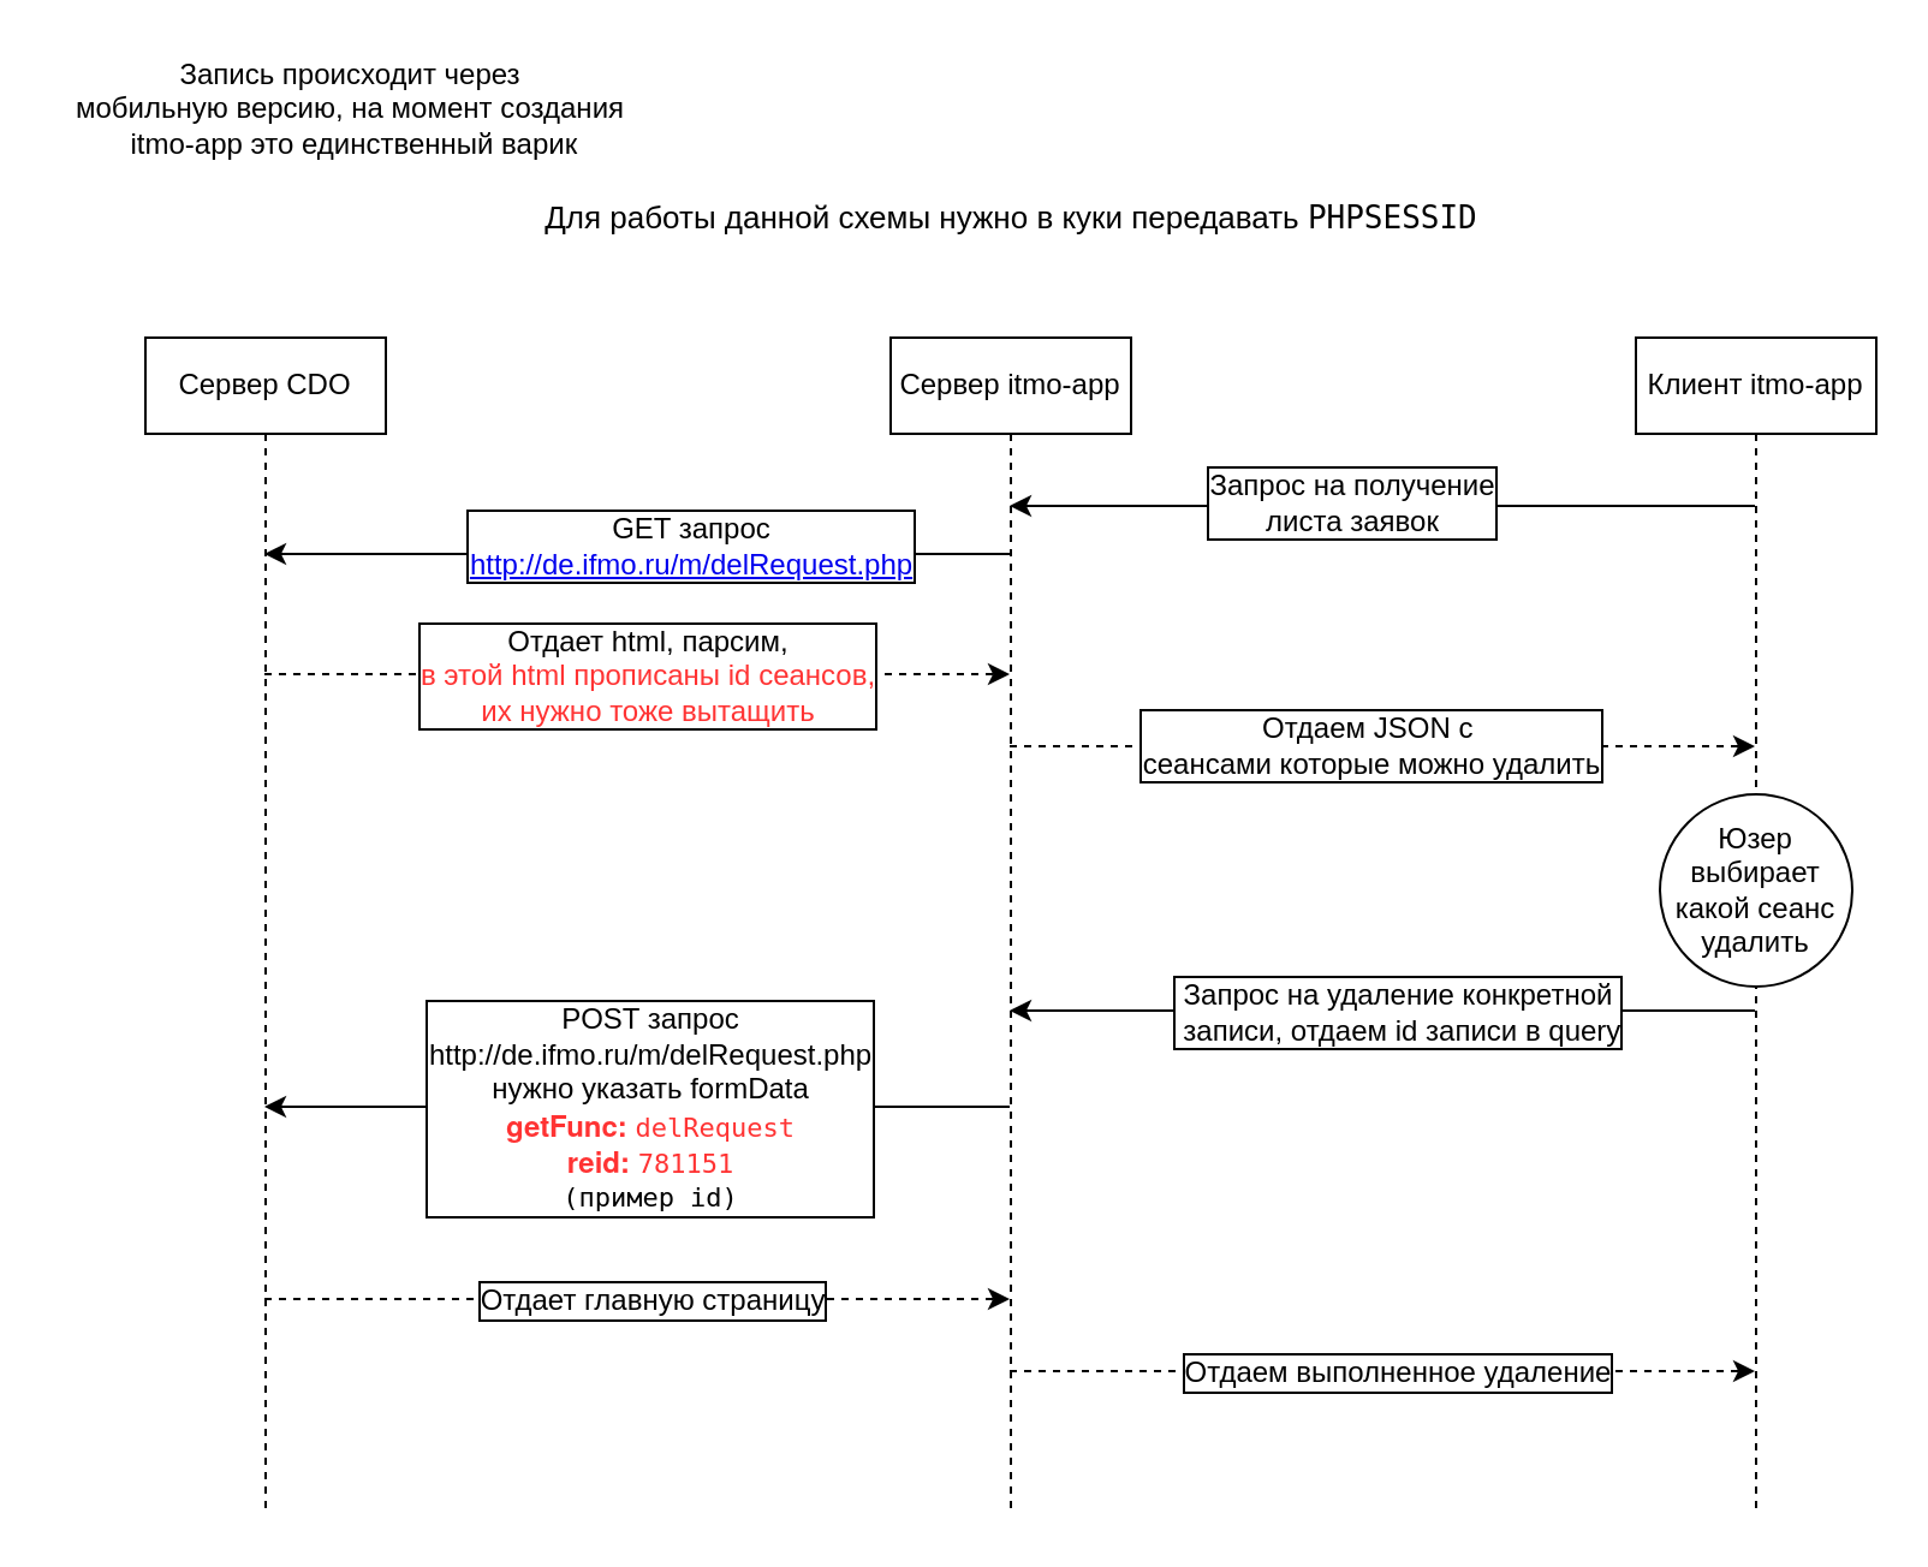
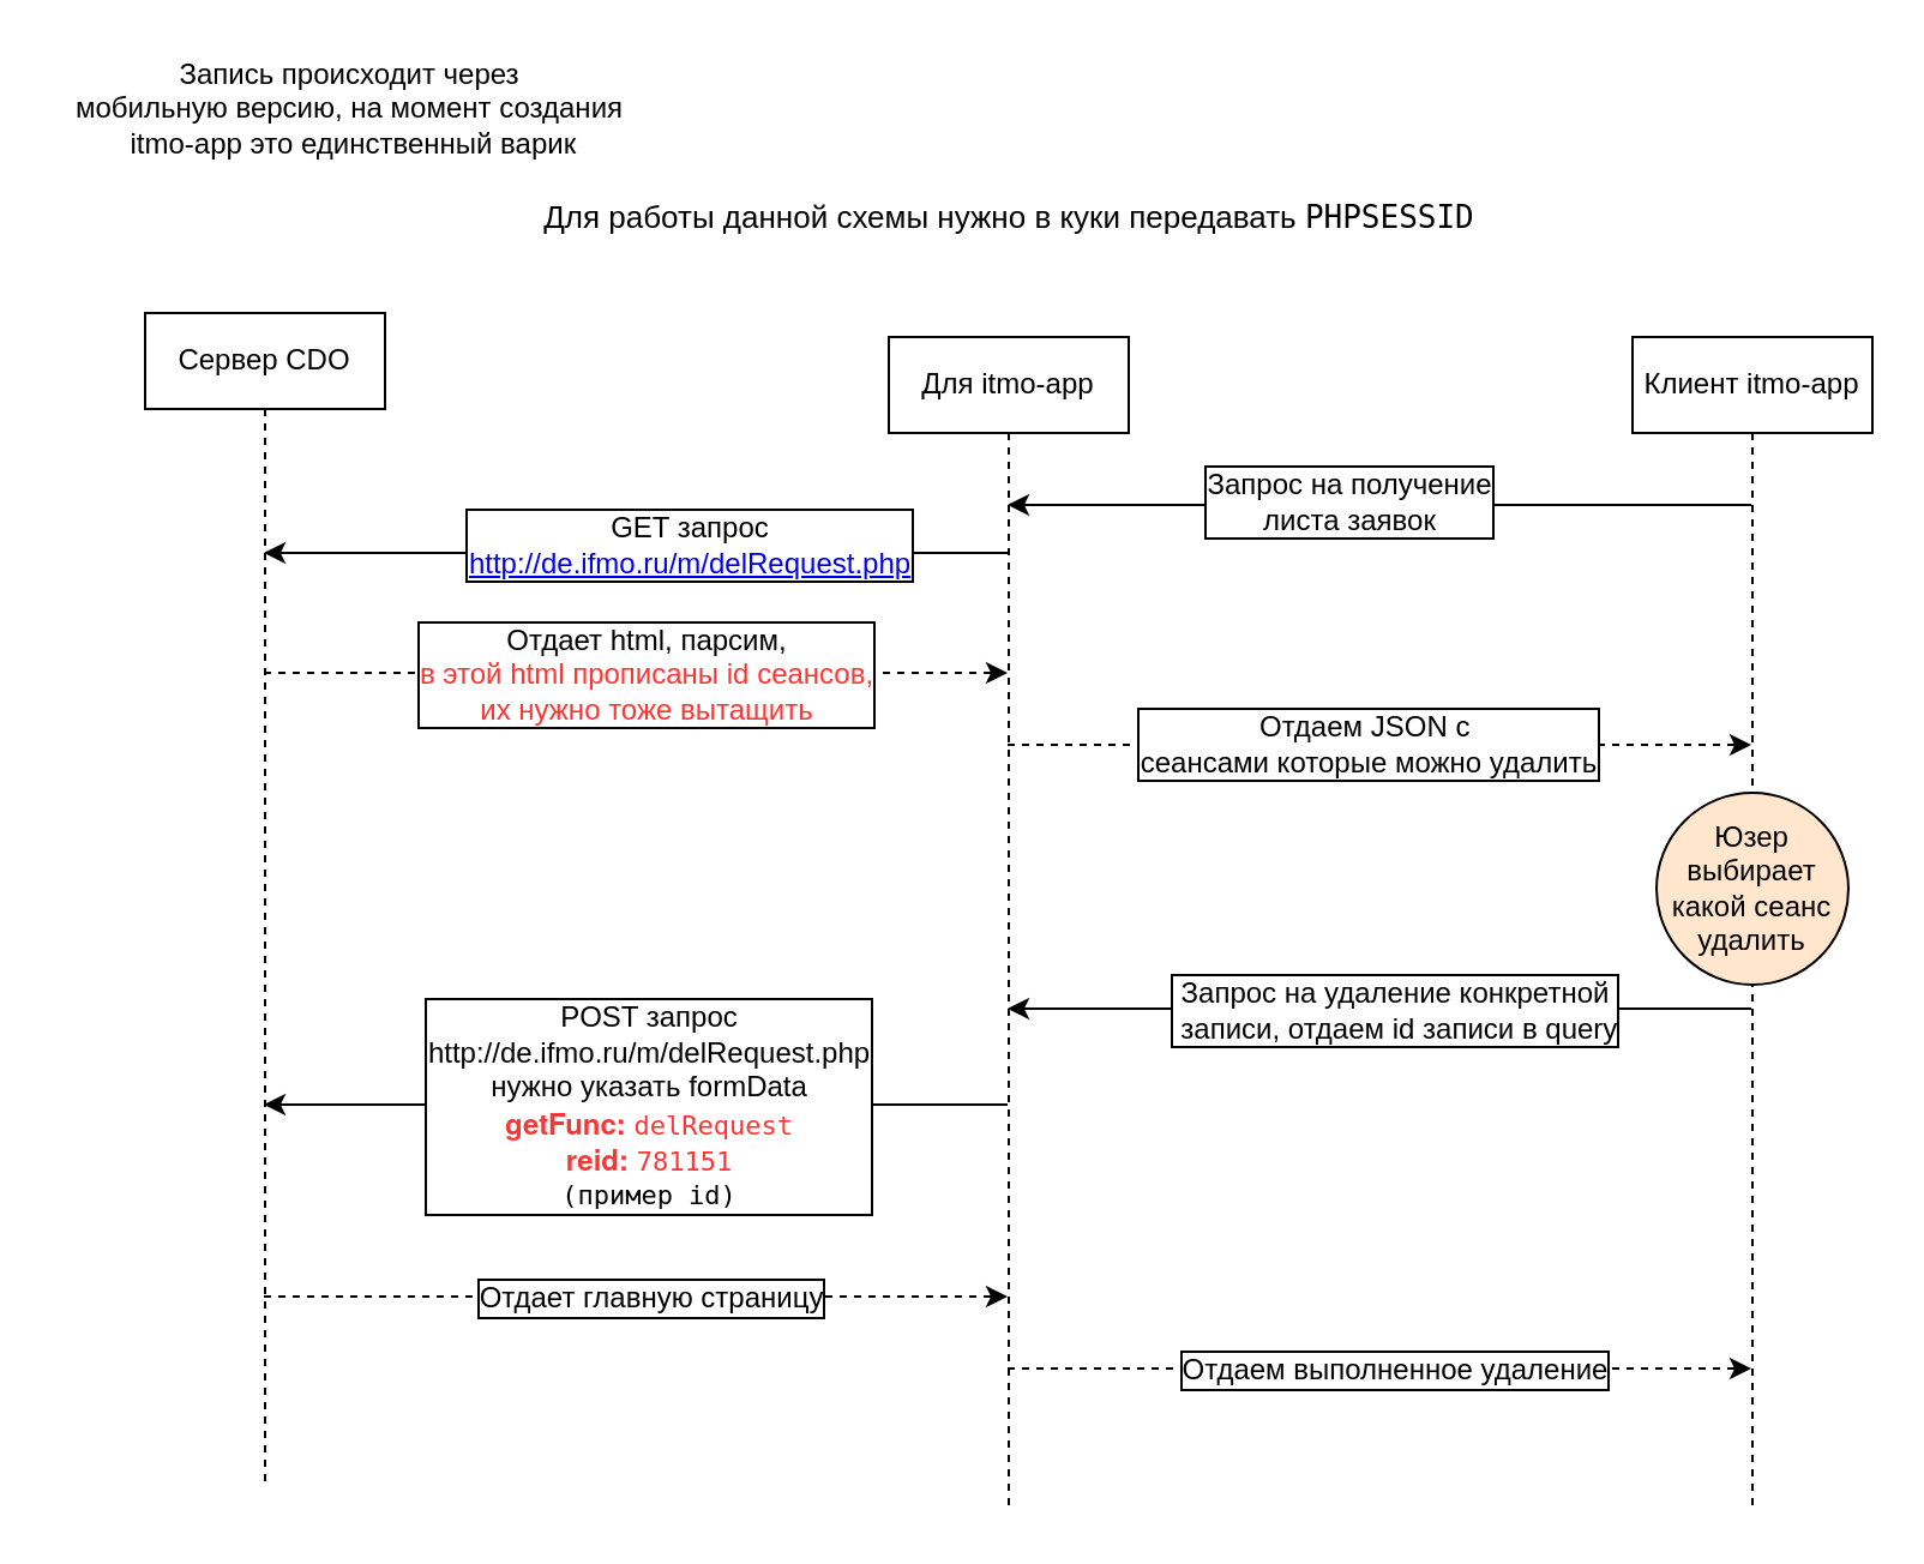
  <mxCell id="0" />
  <mxCell id="1" parent="0" />
  <mxCell id="2" style="edgeStyle=orthogonalEdgeStyle;rounded=0;orthogonalLoop=1;jettySize=auto;html=1;strokeWidth=1;comic=0;shadow=0;dashed=1;" parent="1" source="4" target="9" edge="1"><mxGeometry relative="1" as="geometry"><Array as="points"><mxPoint x="290" y="280" /><mxPoint x="290" y="280" /></Array></mxGeometry></mxCell>
  <mxCell id="3" value="Отдает html, парсим, &lt;br&gt;&lt;font color=&quot;#ff3333&quot;&gt;в этой html прописаны id сеансов, &lt;br&gt;их нужно тоже вытащить&lt;/font&gt;" style="text;html=1;align=center;verticalAlign=middle;resizable=0;points=[];labelBackgroundColor=#ffffff;labelBorderColor=#000000;" parent="2" vertex="1" connectable="0"><mxGeometry x="0.158" y="-1" relative="1" as="geometry"><mxPoint x="-20.5" y="-1" as="offset" /></mxGeometry></mxCell>
- <mxCell id="4" value="Сервер CDO" style="shape=umlLifeline;perimeter=lifelinePerimeter;whiteSpace=wrap;html=1;container=1;collapsible=0;recursiveResize=0;outlineConnect=0;" parent="1" vertex="1"><mxGeometry x="60" y="140" width="100" height="490" as="geometry" /></mxCell>
+ <mxCell id="4" value="Сервер CDO" style="shape=umlLifeline;perimeter=lifelinePerimeter;whiteSpace=wrap;html=1;container=1;collapsible=0;recursiveResize=0;outlineConnect=0;" parent="1" vertex="1"><mxGeometry x="60" y="130" width="100" height="490" as="geometry" /></mxCell>
  <mxCell id="5" style="edgeStyle=orthogonalEdgeStyle;rounded=0;orthogonalLoop=1;jettySize=auto;html=1;" parent="1" source="9" target="4" edge="1"><mxGeometry relative="1" as="geometry"><Array as="points"><mxPoint x="170" y="230" /><mxPoint x="170" y="230" /></Array></mxGeometry></mxCell>
  <mxCell id="6" value="GET запрос&lt;br&gt;&lt;a href=&quot;http://de.ifmo.ru/m/delRequest.php&quot;&gt;http://de.ifmo.ru/m/delRequest.php&lt;/a&gt;" style="text;html=1;align=center;verticalAlign=middle;resizable=0;points=[];labelBackgroundColor=#ffffff;labelBorderColor=#000000;" parent="5" vertex="1" connectable="0"><mxGeometry x="-0.207" y="-10" relative="1" as="geometry"><mxPoint x="-10.5" y="6" as="offset" /></mxGeometry></mxCell>
  <mxCell id="7" style="edgeStyle=orthogonalEdgeStyle;rounded=0;orthogonalLoop=1;jettySize=auto;html=1;dashed=1;" parent="1" source="9" target="14" edge="1"><mxGeometry relative="1" as="geometry"><Array as="points"><mxPoint x="570" y="310" /><mxPoint x="570" y="310" /></Array></mxGeometry></mxCell>
  <mxCell id="8" value="Отдаем JSON с&amp;nbsp;&lt;br&gt;сеансами которые можно удалить" style="text;html=1;align=center;verticalAlign=middle;resizable=0;points=[];labelBackgroundColor=#ffffff;labelBorderColor=#000000;" parent="7" vertex="1" connectable="0"><mxGeometry x="0.035" y="42" relative="1" as="geometry"><mxPoint x="-10.5" y="41" as="offset" /></mxGeometry></mxCell>
- <mxCell id="9" value="&lt;span style=&quot;white-space: nowrap&quot;&gt;Сервер itmo-app&lt;/span&gt;" style="shape=umlLifeline;perimeter=lifelinePerimeter;whiteSpace=wrap;html=1;container=1;collapsible=0;recursiveResize=0;outlineConnect=0;" parent="1" vertex="1"><mxGeometry x="370" y="140" width="100" height="490" as="geometry" /></mxCell>
+ <mxCell id="9" value="&lt;span style=&quot;white-space: nowrap&quot;&gt;Для itmo-app&lt;/span&gt;" style="shape=umlLifeline;perimeter=lifelinePerimeter;whiteSpace=wrap;html=1;container=1;collapsible=0;recursiveResize=0;outlineConnect=0;" parent="1" vertex="1"><mxGeometry x="370" y="140" width="100" height="490" as="geometry" /></mxCell>
  <mxCell id="10" style="edgeStyle=orthogonalEdgeStyle;rounded=0;orthogonalLoop=1;jettySize=auto;html=1;" parent="1" source="14" target="9" edge="1"><mxGeometry relative="1" as="geometry"><Array as="points"><mxPoint x="510" y="210" /><mxPoint x="510" y="210" /></Array></mxGeometry></mxCell>
  <mxCell id="11" value="Запрос на получение &lt;br&gt;листа заявок" style="text;html=1;align=center;verticalAlign=middle;resizable=0;points=[];labelBackgroundColor=#ffffff;labelBorderColor=#000000;" parent="10" vertex="1" connectable="0"><mxGeometry x="0.416" y="-51" relative="1" as="geometry"><mxPoint x="51" y="49" as="offset" /></mxGeometry></mxCell>
  <mxCell id="12" style="edgeStyle=orthogonalEdgeStyle;rounded=0;orthogonalLoop=1;jettySize=auto;html=1;" edge="1" parent="1" source="14" target="9"><mxGeometry relative="1" as="geometry"><Array as="points"><mxPoint x="580" y="420" /><mxPoint x="580" y="420" /></Array></mxGeometry></mxCell>
  <mxCell id="13" value="Запрос на удаление конкретной&lt;br&gt;&amp;nbsp;записи, отдаем id записи в query" style="text;html=1;align=center;verticalAlign=middle;resizable=0;points=[];labelBackgroundColor=#ffffff;labelBorderColor=#000000;" vertex="1" connectable="0" parent="12"><mxGeometry x="0.19" y="-2" relative="1" as="geometry"><mxPoint x="34.5" y="2" as="offset" /></mxGeometry></mxCell>
  <mxCell id="14" value="&lt;span style=&quot;white-space: nowrap&quot;&gt;Клиент itmo-app&lt;/span&gt;" style="shape=umlLifeline;perimeter=lifelinePerimeter;whiteSpace=wrap;html=1;container=1;collapsible=0;recursiveResize=0;outlineConnect=0;" parent="1" vertex="1"><mxGeometry x="680" y="140" width="100" height="490" as="geometry" /></mxCell>
- <mxCell id="15" value="Юзер выбирает какой сеанс удалить" style="ellipse;whiteSpace=wrap;html=1;" vertex="1" parent="14"><mxGeometry x="10" y="190" width="80" height="80" as="geometry" /></mxCell>
+ <mxCell id="15" value="Юзер выбирает какой сеанс удалить" style="ellipse;whiteSpace=wrap;html=1;fillColor=#ffe6cc;" vertex="1" parent="14"><mxGeometry x="10" y="190" width="80" height="80" as="geometry" /></mxCell>
  <mxCell id="16" value="Запись происходит через &lt;br&gt;мобильную версию, на момент создания&lt;br&gt;&amp;nbsp;itmo-app это единственный варик" style="text;html=1;align=center;verticalAlign=middle;resizable=0;points=[];autosize=1;" parent="1" vertex="1"><mxGeometry x="20" y="20" width="250" height="50" as="geometry" /></mxCell>
  <mxCell id="17" value="&lt;font style=&quot;font-size: 13px&quot;&gt;Для работы данной схемы нужно в куки передавать&amp;nbsp;&lt;span style=&quot;font-family: &amp;#34;menlo&amp;#34; , monospace ; text-align: left ; white-space: pre-wrap&quot;&gt;PHPSESSID&lt;/span&gt;&lt;/font&gt;" style="text;html=1;align=center;verticalAlign=middle;resizable=0;points=[];autosize=1;" parent="1" vertex="1"><mxGeometry x="215" y="80" width="410" height="20" as="geometry" /></mxCell>
  <mxCell id="18" style="edgeStyle=orthogonalEdgeStyle;rounded=0;orthogonalLoop=1;jettySize=auto;html=1;" edge="1" parent="1" source="9" target="4"><mxGeometry relative="1" as="geometry"><mxPoint x="420" y="600" as="sourcePoint" /><mxPoint x="110" y="600" as="targetPoint" /><Array as="points"><mxPoint x="280" y="460" /><mxPoint x="280" y="460" /></Array></mxGeometry></mxCell>
  <mxCell id="19" value="&lt;a href=&quot;http://de.ifmo.ru/m/delRequest.php&quot;&gt;&lt;br&gt;&lt;/a&gt;" style="text;html=1;align=center;verticalAlign=middle;resizable=0;points=[];labelBackgroundColor=#ffffff;" vertex="1" connectable="0" parent="18"><mxGeometry x="-0.1" y="-6" relative="1" as="geometry"><mxPoint x="6" y="3" as="offset" /></mxGeometry></mxCell>
  <mxCell id="20" value="POST запрос&lt;br&gt;http://de.ifmo.ru/m/delRequest.php&lt;br&gt;нужно указать formData&lt;br&gt;&lt;span style=&quot;color: rgb(255 , 51 , 51) ; font-family: &amp;#34;.sfnsdisplay-regular&amp;#34; , &amp;#34;helvetica neue&amp;#34; , &amp;#34;lucida grande&amp;#34; , sans-serif ; font-weight: 700 ; text-align: left ; white-space: pre-wrap&quot;&gt;getFunc: &lt;/span&gt;&lt;span style=&quot;font-family: &amp;#34;menlo&amp;#34; , monospace ; font-size: 11px ; text-align: left ; white-space: pre-wrap&quot;&gt;&lt;font color=&quot;#ff3333&quot;&gt;delRequest&lt;/font&gt;&lt;/span&gt;&lt;span style=&quot;color: rgb(255 , 51 , 51) ; font-family: &amp;#34;menlo&amp;#34; , monospace ; font-size: 11px ; text-align: left ; white-space: pre-wrap&quot;&gt;&lt;br&gt;&lt;/span&gt;&lt;span style=&quot;color: rgb(255 , 51 , 51) ; font-family: &amp;#34;.sfnsdisplay-regular&amp;#34; , &amp;#34;helvetica neue&amp;#34; , &amp;#34;lucida grande&amp;#34; , sans-serif ; font-weight: 700 ; text-align: left ; white-space: pre-wrap&quot;&gt;reid: &lt;/span&gt;&lt;span style=&quot;font-family: &amp;#34;menlo&amp;#34; , monospace ; font-size: 11px ; text-align: left ; white-space: pre-wrap&quot;&gt;&lt;font color=&quot;#ff3333&quot;&gt;781151&lt;br&gt;&lt;/font&gt;(пример id)&lt;font color=&quot;#ff3333&quot;&gt;&lt;br&gt;&lt;/font&gt;&lt;/span&gt;" style="text;html=1;align=center;verticalAlign=middle;resizable=0;points=[];labelBackgroundColor=#ffffff;labelBorderColor=#000000;" vertex="1" connectable="0" parent="18"><mxGeometry x="-0.061" y="1" relative="1" as="geometry"><mxPoint x="-4.5" y="-1" as="offset" /></mxGeometry></mxCell>
  <mxCell id="21" style="edgeStyle=orthogonalEdgeStyle;rounded=0;orthogonalLoop=1;jettySize=auto;html=1;dashed=1;" edge="1" parent="1" source="4" target="9"><mxGeometry relative="1" as="geometry"><mxPoint x="110" y="700" as="sourcePoint" /><mxPoint x="420" y="700" as="targetPoint" /><Array as="points"><mxPoint x="290" y="540" /><mxPoint x="290" y="540" /></Array></mxGeometry></mxCell>
  <mxCell id="22" value="Отдает главную страницу" style="text;html=1;align=center;verticalAlign=middle;resizable=0;points=[];labelBackgroundColor=#ffffff;labelBorderColor=#000000;" vertex="1" connectable="0" parent="21"><mxGeometry x="0.1" y="-3" relative="1" as="geometry"><mxPoint x="-10.5" y="-3" as="offset" /></mxGeometry></mxCell>
  <mxCell id="23" style="edgeStyle=orthogonalEdgeStyle;rounded=0;orthogonalLoop=1;jettySize=auto;html=1;dashed=1;" edge="1" parent="1" source="9" target="14"><mxGeometry relative="1" as="geometry"><mxPoint x="370" y="780" as="sourcePoint" /><mxPoint x="680" y="780" as="targetPoint" /><Array as="points"><mxPoint x="590" y="570" /><mxPoint x="590" y="570" /></Array></mxGeometry></mxCell>
  <mxCell id="24" value="Отдаем выполненное удаление" style="text;html=1;align=center;verticalAlign=middle;resizable=0;points=[];labelBackgroundColor=#ffffff;labelBorderColor=#000000;" vertex="1" connectable="0" parent="23"><mxGeometry x="0.1" y="-3" relative="1" as="geometry"><mxPoint x="-10.5" y="-3" as="offset" /></mxGeometry></mxCell>
